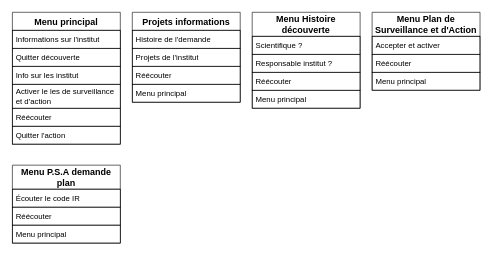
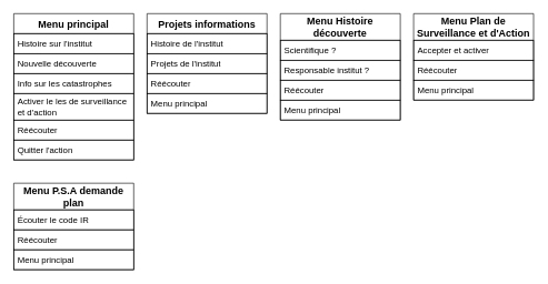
  <mxCell id="0" />
  <mxCell id="1" parent="0" />
  <mxCell id="2" value="Menu principal" style="swimlane;fontStyle=1;childLayout=stackLayout;horizontal=1;startSize=30;horizontalStack=0;resizeParent=1;resizeParentMax=0;resizeLast=0;collapsible=1;marginBottom=0;whiteSpace=wrap;html=1;fontSize=15;" vertex="1" parent="1"><mxGeometry x="20" y="20" width="180" height="220" as="geometry" /></mxCell>
- <mxCell id="3" value="Informations sur l'institut" style="text;strokeColor=default;fillColor=none;align=left;verticalAlign=middle;spacingLeft=4;spacingRight=4;overflow=hidden;points=[[0,0.5],[1,0.5]];portConstraint=eastwest;rotatable=0;whiteSpace=wrap;html=1;fontSize=13;" vertex="1" parent="2"><mxGeometry y="30" width="180" height="30" as="geometry" /></mxCell>
- <mxCell id="4" value="Quitter découverte" style="text;strokeColor=default;fillColor=none;align=left;verticalAlign=middle;spacingLeft=4;spacingRight=4;overflow=hidden;points=[[0,0.5],[1,0.5]];portConstraint=eastwest;rotatable=0;whiteSpace=wrap;html=1;fontSize=13;" vertex="1" parent="2"><mxGeometry y="60" width="180" height="30" as="geometry" /></mxCell>
- <mxCell id="5" value="Info sur les institut" style="text;strokeColor=default;fillColor=none;align=left;verticalAlign=middle;spacingLeft=4;spacingRight=4;overflow=hidden;points=[[0,0.5],[1,0.5]];portConstraint=eastwest;rotatable=0;whiteSpace=wrap;html=1;fontSize=13;" vertex="1" parent="2"><mxGeometry y="90" width="180" height="30" as="geometry" /></mxCell>
+ <mxCell id="3" value="Histoire sur l'institut" style="text;strokeColor=default;fillColor=none;align=left;verticalAlign=middle;spacingLeft=4;spacingRight=4;overflow=hidden;points=[[0,0.5],[1,0.5]];portConstraint=eastwest;rotatable=0;whiteSpace=wrap;html=1;fontSize=13;" vertex="1" parent="2"><mxGeometry y="30" width="180" height="30" as="geometry" /></mxCell>
+ <mxCell id="4" value="Nouvelle découverte" style="text;strokeColor=default;fillColor=none;align=left;verticalAlign=middle;spacingLeft=4;spacingRight=4;overflow=hidden;points=[[0,0.5],[1,0.5]];portConstraint=eastwest;rotatable=0;whiteSpace=wrap;html=1;fontSize=13;" vertex="1" parent="2"><mxGeometry y="60" width="180" height="30" as="geometry" /></mxCell>
+ <mxCell id="5" value="Info sur les catastrophes" style="text;strokeColor=default;fillColor=none;align=left;verticalAlign=middle;spacingLeft=4;spacingRight=4;overflow=hidden;points=[[0,0.5],[1,0.5]];portConstraint=eastwest;rotatable=0;whiteSpace=wrap;html=1;fontSize=13;" vertex="1" parent="2"><mxGeometry y="90" width="180" height="30" as="geometry" /></mxCell>
  <mxCell id="6" value="Activer le les de surveillance et d'action" style="text;strokeColor=default;fillColor=none;align=left;verticalAlign=middle;spacingLeft=4;spacingRight=4;overflow=hidden;points=[[0,0.5],[1,0.5]];portConstraint=eastwest;rotatable=0;whiteSpace=wrap;html=1;fontSize=13;" vertex="1" parent="2"><mxGeometry y="120" width="180" height="40" as="geometry" /></mxCell>
  <mxCell id="7" value="Réécouter" style="text;strokeColor=default;fillColor=none;align=left;verticalAlign=middle;spacingLeft=4;spacingRight=4;overflow=hidden;points=[[0,0.5],[1,0.5]];portConstraint=eastwest;rotatable=0;whiteSpace=wrap;html=1;fontSize=13;" vertex="1" parent="2"><mxGeometry y="160" width="180" height="30" as="geometry" /></mxCell>
  <mxCell id="8" value="Quitter l'action" style="text;strokeColor=default;fillColor=none;align=left;verticalAlign=middle;spacingLeft=4;spacingRight=4;overflow=hidden;points=[[0,0.5],[1,0.5]];portConstraint=eastwest;rotatable=0;whiteSpace=wrap;html=1;fontSize=13;" vertex="1" parent="2"><mxGeometry y="190" width="180" height="30" as="geometry" /></mxCell>
  <mxCell id="9" value="Projets informations" style="swimlane;fontStyle=1;childLayout=stackLayout;horizontal=1;startSize=30;horizontalStack=0;resizeParent=1;resizeParentMax=0;resizeLast=0;collapsible=1;marginBottom=0;whiteSpace=wrap;html=1;fontSize=15;" vertex="1" parent="1"><mxGeometry x="220" y="20" width="180" height="150" as="geometry" /></mxCell>
- <mxCell id="10" value="Histoire de l'demande" style="text;strokeColor=default;fillColor=none;align=left;verticalAlign=middle;spacingLeft=4;spacingRight=4;overflow=hidden;points=[[0,0.5],[1,0.5]];portConstraint=eastwest;rotatable=0;whiteSpace=wrap;html=1;fontSize=13;" vertex="1" parent="9"><mxGeometry y="30" width="180" height="30" as="geometry" /></mxCell>
+ <mxCell id="10" value="Histoire de l'institut" style="text;strokeColor=default;fillColor=none;align=left;verticalAlign=middle;spacingLeft=4;spacingRight=4;overflow=hidden;points=[[0,0.5],[1,0.5]];portConstraint=eastwest;rotatable=0;whiteSpace=wrap;html=1;fontSize=13;" vertex="1" parent="9"><mxGeometry y="30" width="180" height="30" as="geometry" /></mxCell>
  <mxCell id="11" value="Projets de l'institut" style="text;strokeColor=default;fillColor=none;align=left;verticalAlign=middle;spacingLeft=4;spacingRight=4;overflow=hidden;points=[[0,0.5],[1,0.5]];portConstraint=eastwest;rotatable=0;whiteSpace=wrap;html=1;fontSize=13;" vertex="1" parent="9"><mxGeometry y="60" width="180" height="30" as="geometry" /></mxCell>
  <mxCell id="12" value="Réécouter" style="text;strokeColor=default;fillColor=none;align=left;verticalAlign=middle;spacingLeft=4;spacingRight=4;overflow=hidden;points=[[0,0.5],[1,0.5]];portConstraint=eastwest;rotatable=0;whiteSpace=wrap;html=1;fontSize=13;" vertex="1" parent="9"><mxGeometry y="90" width="180" height="30" as="geometry" /></mxCell>
  <mxCell id="13" value="Menu principal" style="text;strokeColor=default;fillColor=none;align=left;verticalAlign=middle;spacingLeft=4;spacingRight=4;overflow=hidden;points=[[0,0.5],[1,0.5]];portConstraint=eastwest;rotatable=0;whiteSpace=wrap;html=1;fontSize=13;" vertex="1" parent="9"><mxGeometry y="120" width="180" height="30" as="geometry" /></mxCell>
  <mxCell id="14" value="Menu Histoire découverte" style="swimlane;fontStyle=1;childLayout=stackLayout;horizontal=1;startSize=40;horizontalStack=0;resizeParent=1;resizeParentMax=0;resizeLast=0;collapsible=1;marginBottom=0;whiteSpace=wrap;html=1;fontSize=15;" vertex="1" parent="1"><mxGeometry x="420" y="20" width="180" height="160" as="geometry" /></mxCell>
  <mxCell id="15" value="Scientifique ?" style="text;strokeColor=default;fillColor=none;align=left;verticalAlign=middle;spacingLeft=4;spacingRight=4;overflow=hidden;points=[[0,0.5],[1,0.5]];portConstraint=eastwest;rotatable=0;whiteSpace=wrap;html=1;fontSize=13;" vertex="1" parent="14"><mxGeometry y="40" width="180" height="30" as="geometry" /></mxCell>
  <mxCell id="16" value="Responsable institut ?" style="text;strokeColor=default;fillColor=none;align=left;verticalAlign=middle;spacingLeft=4;spacingRight=4;overflow=hidden;points=[[0,0.5],[1,0.5]];portConstraint=eastwest;rotatable=0;whiteSpace=wrap;html=1;fontSize=13;" vertex="1" parent="14"><mxGeometry y="70" width="180" height="30" as="geometry" /></mxCell>
  <mxCell id="17" value="Réécouter" style="text;strokeColor=default;fillColor=none;align=left;verticalAlign=middle;spacingLeft=4;spacingRight=4;overflow=hidden;points=[[0,0.5],[1,0.5]];portConstraint=eastwest;rotatable=0;whiteSpace=wrap;html=1;fontSize=13;" vertex="1" parent="14"><mxGeometry y="100" width="180" height="30" as="geometry" /></mxCell>
  <mxCell id="18" value="Menu principal" style="text;strokeColor=default;fillColor=none;align=left;verticalAlign=middle;spacingLeft=4;spacingRight=4;overflow=hidden;points=[[0,0.5],[1,0.5]];portConstraint=eastwest;rotatable=0;whiteSpace=wrap;html=1;fontSize=13;" vertex="1" parent="14"><mxGeometry y="130" width="180" height="30" as="geometry" /></mxCell>
  <mxCell id="19" value="Menu Plan de Surveillance et d'Action" style="swimlane;fontStyle=1;childLayout=stackLayout;horizontal=1;startSize=40;horizontalStack=0;resizeParent=1;resizeParentMax=0;resizeLast=0;collapsible=1;marginBottom=0;whiteSpace=wrap;html=1;fontSize=15;" vertex="1" parent="1"><mxGeometry x="620" y="20" width="180" height="130" as="geometry" /></mxCell>
  <mxCell id="20" value="Accepter et activer" style="text;strokeColor=default;fillColor=none;align=left;verticalAlign=middle;spacingLeft=4;spacingRight=4;overflow=hidden;points=[[0,0.5],[1,0.5]];portConstraint=eastwest;rotatable=0;whiteSpace=wrap;html=1;fontSize=13;" vertex="1" parent="19"><mxGeometry y="40" width="180" height="30" as="geometry" /></mxCell>
  <mxCell id="21" value="Réécouter" style="text;strokeColor=default;fillColor=none;align=left;verticalAlign=middle;spacingLeft=4;spacingRight=4;overflow=hidden;points=[[0,0.5],[1,0.5]];portConstraint=eastwest;rotatable=0;whiteSpace=wrap;html=1;fontSize=13;" vertex="1" parent="19"><mxGeometry y="70" width="180" height="30" as="geometry" /></mxCell>
  <mxCell id="22" value="Menu principal" style="text;strokeColor=default;fillColor=none;align=left;verticalAlign=middle;spacingLeft=4;spacingRight=4;overflow=hidden;points=[[0,0.5],[1,0.5]];portConstraint=eastwest;rotatable=0;whiteSpace=wrap;html=1;fontSize=13;" vertex="1" parent="19"><mxGeometry y="100" width="180" height="30" as="geometry" /></mxCell>
  <mxCell id="23" value="Menu P.S.A demande plan" style="swimlane;fontStyle=1;childLayout=stackLayout;horizontal=1;startSize=40;horizontalStack=0;resizeParent=1;resizeParentMax=0;resizeLast=0;collapsible=1;marginBottom=0;whiteSpace=wrap;html=1;fontSize=15;" vertex="1" parent="1"><mxGeometry x="20" y="275" width="180" height="130" as="geometry" /></mxCell>
  <mxCell id="24" value="Écouter le code IR" style="text;strokeColor=default;fillColor=none;align=left;verticalAlign=middle;spacingLeft=4;spacingRight=4;overflow=hidden;points=[[0,0.5],[1,0.5]];portConstraint=eastwest;rotatable=0;whiteSpace=wrap;html=1;fontSize=13;" vertex="1" parent="23"><mxGeometry y="40" width="180" height="30" as="geometry" /></mxCell>
  <mxCell id="25" value="Réécouter" style="text;strokeColor=default;fillColor=none;align=left;verticalAlign=middle;spacingLeft=4;spacingRight=4;overflow=hidden;points=[[0,0.5],[1,0.5]];portConstraint=eastwest;rotatable=0;whiteSpace=wrap;html=1;fontSize=13;" vertex="1" parent="23"><mxGeometry y="70" width="180" height="30" as="geometry" /></mxCell>
  <mxCell id="26" value="Menu principal" style="text;strokeColor=default;fillColor=none;align=left;verticalAlign=middle;spacingLeft=4;spacingRight=4;overflow=hidden;points=[[0,0.5],[1,0.5]];portConstraint=eastwest;rotatable=0;whiteSpace=wrap;html=1;fontSize=13;" vertex="1" parent="23"><mxGeometry y="100" width="180" height="30" as="geometry" /></mxCell>
